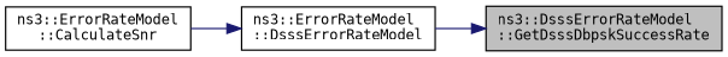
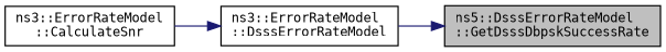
  digraph {
    fontname="DejaVu Sans Mono"
    rankdir=RL
    node [color=black fillcolor=white fontname="DejaVu Sans Mono" fontsize=10 shape=record style=filled]
    edge [color=midnightblue dir=back fontname="DejaVu Sans Mono" fontsize=10 labelfontname=Helvetica labelfontsize=10 style=solid]
-   n1 [fillcolor=grey75 fontcolor=black height=0.2 label="ns3::DsssErrorRateModel\l::GetDsssDbpskSuccessRate" width=0.4]
+   n1 [fillcolor=grey75 fontcolor=black height=0.2 label="ns5::DsssErrorRateModel\l::GetDsssDbpskSuccessRate" width=0.4]
    n2 [height=0.2 label="ns3::ErrorRateModel\l::DsssErrorRateModel" width=0.4]
    n3 [height=0.2 label="ns3::ErrorRateModel\l::CalculateSnr" width=0.4]
    n1 -> n2
    n2 -> n3
  }
